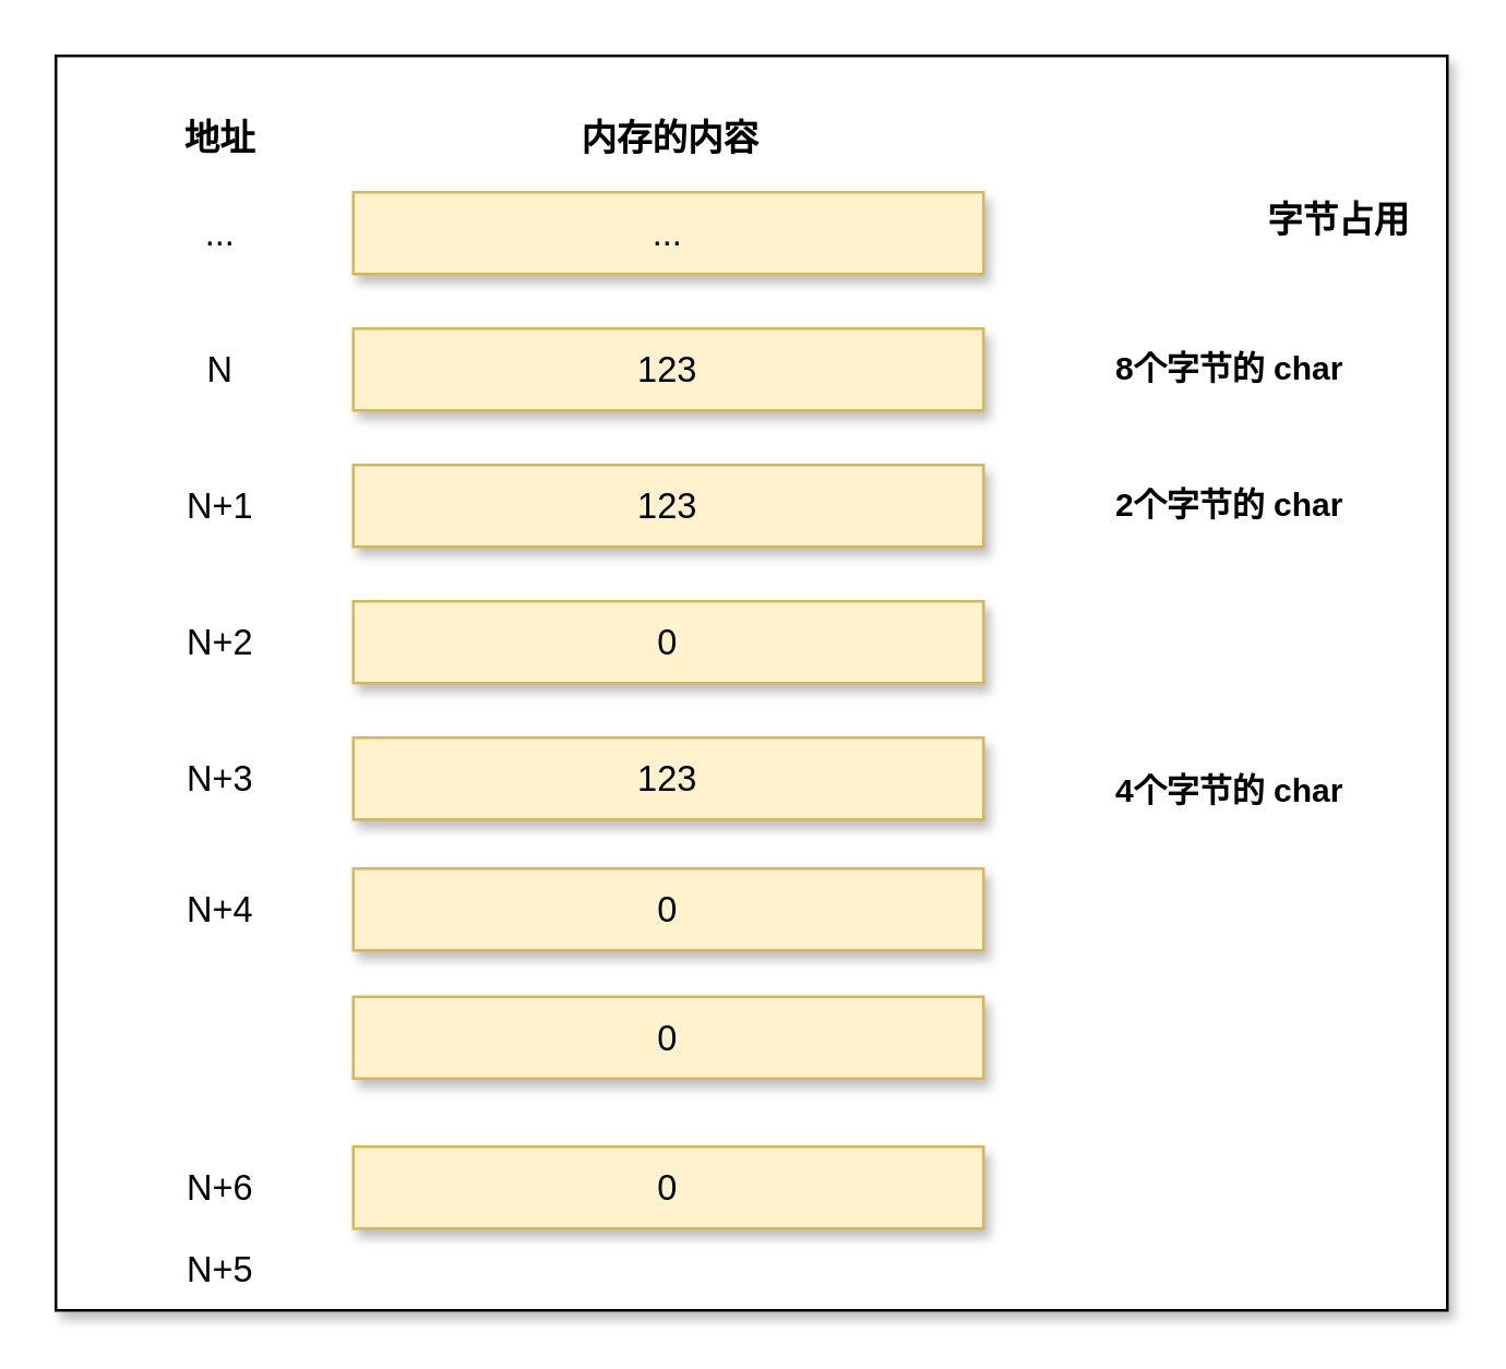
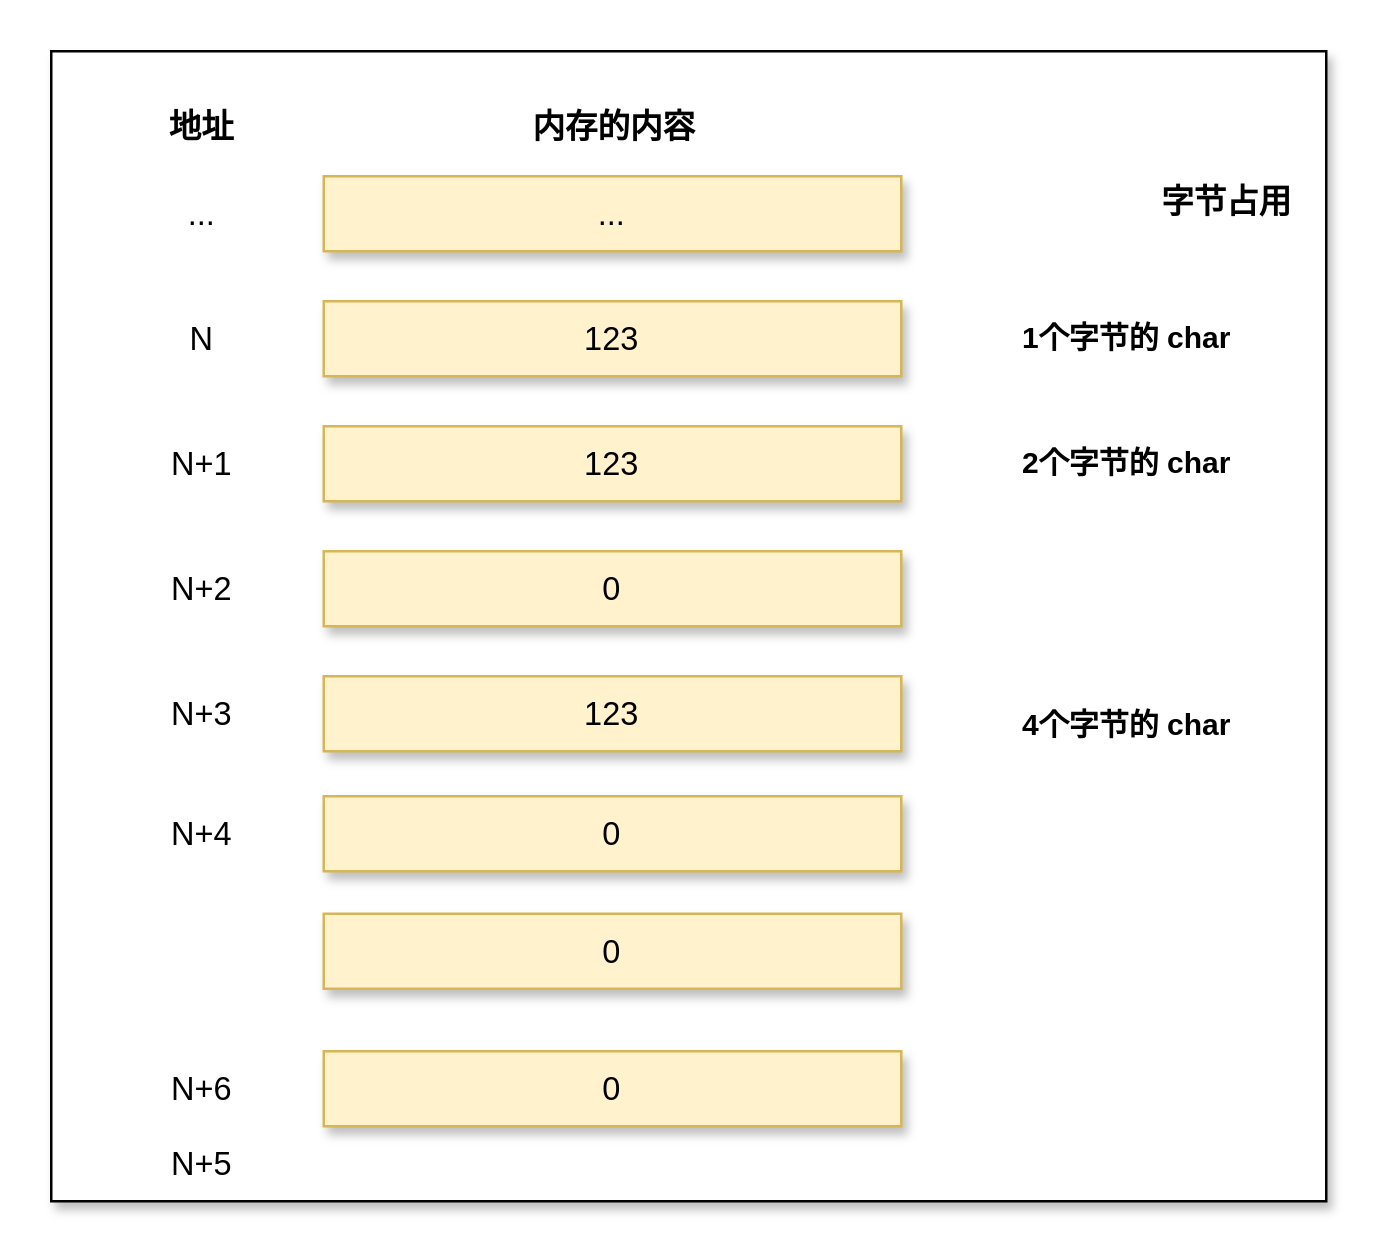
  <mxCell id="0" />
  <mxCell id="1" parent="0" />
  <mxCell id="2" value="" style="rounded=0;whiteSpace=wrap;html=1;fontSize=13;shadow=1;" parent="1" vertex="1"><mxGeometry x="20" y="20" width="510" height="460" as="geometry" /></mxCell>
  <mxCell id="3" value="..." style="text;html=1;align=center;verticalAlign=middle;resizable=0;points=[];autosize=1;fontSize=13;shadow=1;" parent="1" vertex="1"><mxGeometry x="65" y="75" width="30" height="20" as="geometry" /></mxCell>
  <mxCell id="4" value="N" style="text;html=1;align=center;verticalAlign=middle;resizable=0;points=[];autosize=1;fontSize=13;shadow=1;" parent="1" vertex="1"><mxGeometry x="70" y="125" width="20" height="20" as="geometry" /></mxCell>
  <mxCell id="5" value="N+1" style="text;html=1;align=center;verticalAlign=middle;resizable=0;points=[];autosize=1;fontSize=13;shadow=1;" parent="1" vertex="1"><mxGeometry x="60" y="175" width="40" height="20" as="geometry" /></mxCell>
  <mxCell id="6" value="N+2" style="text;html=1;align=center;verticalAlign=middle;resizable=0;points=[];autosize=1;fontSize=13;shadow=1;" parent="1" vertex="1"><mxGeometry x="60" y="225" width="40" height="20" as="geometry" /></mxCell>
  <mxCell id="7" value="N+3" style="text;html=1;align=center;verticalAlign=middle;resizable=0;points=[];autosize=1;fontSize=13;shadow=1;" parent="1" vertex="1"><mxGeometry x="60" y="275" width="40" height="20" as="geometry" /></mxCell>
  <mxCell id="8" value="N+4" style="text;html=1;align=center;verticalAlign=middle;resizable=0;points=[];autosize=1;fontSize=13;shadow=1;" parent="1" vertex="1"><mxGeometry x="60" y="323" width="40" height="20" as="geometry" /></mxCell>
  <mxCell id="9" value="N+5" style="text;html=1;align=center;verticalAlign=middle;resizable=0;points=[];autosize=1;fontSize=13;shadow=1;" parent="1" vertex="1"><mxGeometry x="60" y="455" width="40" height="20" as="geometry" /></mxCell>
  <mxCell id="10" value="..." style="rounded=0;whiteSpace=wrap;html=1;fontSize=13;shadow=1;fillColor=#fff2cc;strokeColor=#d6b656;" parent="1" vertex="1"><mxGeometry x="129" y="70" width="231" height="30" as="geometry" /></mxCell>
  <mxCell id="11" value="123" style="rounded=0;whiteSpace=wrap;html=1;fontSize=13;shadow=1;fillColor=#fff2cc;strokeColor=#d6b656;" parent="1" vertex="1"><mxGeometry x="129" y="120" width="231" height="30" as="geometry" /></mxCell>
  <mxCell id="12" value="123" style="rounded=0;whiteSpace=wrap;html=1;fontSize=13;shadow=1;fillColor=#fff2cc;strokeColor=#d6b656;" parent="1" vertex="1"><mxGeometry x="129" y="170" width="231" height="30" as="geometry" /></mxCell>
  <mxCell id="13" value="0" style="rounded=0;whiteSpace=wrap;html=1;fontSize=13;shadow=1;fillColor=#fff2cc;strokeColor=#d6b656;" parent="1" vertex="1"><mxGeometry x="129" y="220" width="231" height="30" as="geometry" /></mxCell>
  <mxCell id="14" value="123" style="rounded=0;whiteSpace=wrap;html=1;fontSize=13;shadow=1;fillColor=#fff2cc;strokeColor=#d6b656;" parent="1" vertex="1"><mxGeometry x="129" y="270" width="231" height="30" as="geometry" /></mxCell>
  <mxCell id="15" value="0" style="rounded=0;whiteSpace=wrap;html=1;fontSize=13;shadow=1;fillColor=#fff2cc;strokeColor=#d6b656;" parent="1" vertex="1"><mxGeometry x="129" y="318" width="231" height="30" as="geometry" /></mxCell>
  <mxCell id="16" value="0" style="rounded=0;whiteSpace=wrap;html=1;fontSize=13;shadow=1;fillColor=#fff2cc;strokeColor=#d6b656;" parent="1" vertex="1"><mxGeometry x="129" y="365" width="231" height="30" as="geometry" /></mxCell>
  <mxCell id="17" value="地址" style="text;html=1;align=center;verticalAlign=middle;resizable=0;points=[];autosize=1;fontSize=13;fontStyle=1;shadow=1;" parent="1" vertex="1"><mxGeometry x="60" y="40" width="40" height="20" as="geometry" /></mxCell>
  <mxCell id="18" value="内存的内容" style="text;html=1;align=center;verticalAlign=middle;resizable=0;points=[];autosize=1;fontSize=13;fontStyle=1;shadow=1;" parent="1" vertex="1"><mxGeometry x="204.5" y="40" width="80" height="20" as="geometry" /></mxCell>
  <mxCell id="19" value="0" style="rounded=0;whiteSpace=wrap;html=1;fontSize=13;shadow=1;fillColor=#fff2cc;strokeColor=#d6b656;" parent="1" vertex="1"><mxGeometry x="129" y="420" width="231" height="30" as="geometry" /></mxCell>
  <mxCell id="20" value="N+6" style="text;html=1;align=center;verticalAlign=middle;resizable=0;points=[];autosize=1;fontSize=13;shadow=1;" parent="1" vertex="1"><mxGeometry x="60" y="425" width="40" height="20" as="geometry" /></mxCell>
  <mxCell id="21" value="字节占用" style="text;html=1;align=center;verticalAlign=middle;resizable=0;points=[];autosize=1;fontSize=13;fontStyle=1;shadow=1;" vertex="1" parent="1"><mxGeometry x="455" y="70" width="70" height="20" as="geometry" /></mxCell>
- <mxCell id="22" value="8个字节的 char" style="text;html=1;align=center;verticalAlign=middle;resizable=0;points=[];autosize=1;fontStyle=1" vertex="1" parent="1"><mxGeometry x="400" y="125" width="100" height="20" as="geometry" /></mxCell>
+ <mxCell id="22" value="1个字节的 char" style="text;html=1;align=center;verticalAlign=middle;resizable=0;points=[];autosize=1;fontStyle=1" vertex="1" parent="1"><mxGeometry x="400" y="125" width="100" height="20" as="geometry" /></mxCell>
  <mxCell id="23" value="2个字节的 char" style="text;html=1;align=center;verticalAlign=middle;resizable=0;points=[];autosize=1;fontStyle=1" vertex="1" parent="1"><mxGeometry x="400" y="175" width="100" height="20" as="geometry" /></mxCell>
  <mxCell id="24" value="4个字节的 char" style="text;html=1;align=center;verticalAlign=middle;resizable=0;points=[];autosize=1;fontStyle=1" vertex="1" parent="1"><mxGeometry x="400" y="280" width="100" height="20" as="geometry" /></mxCell>
